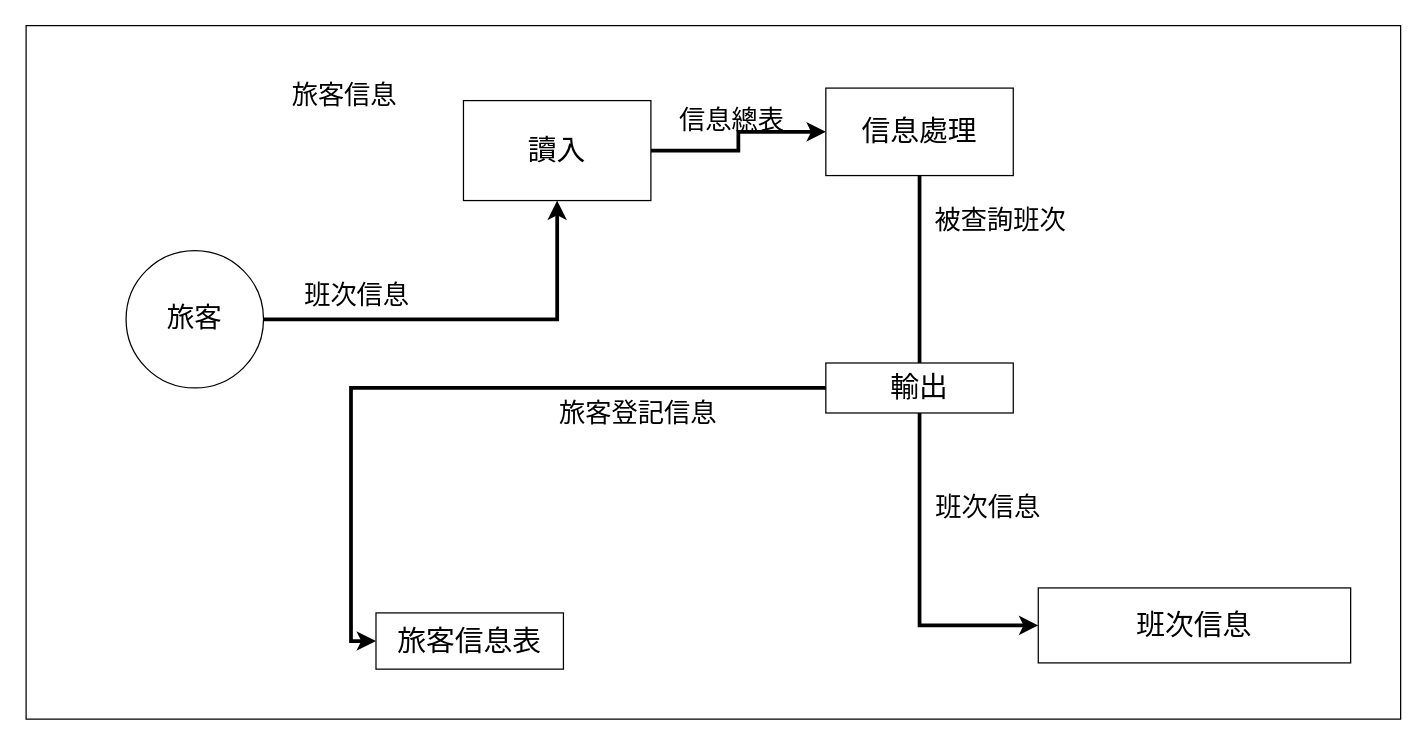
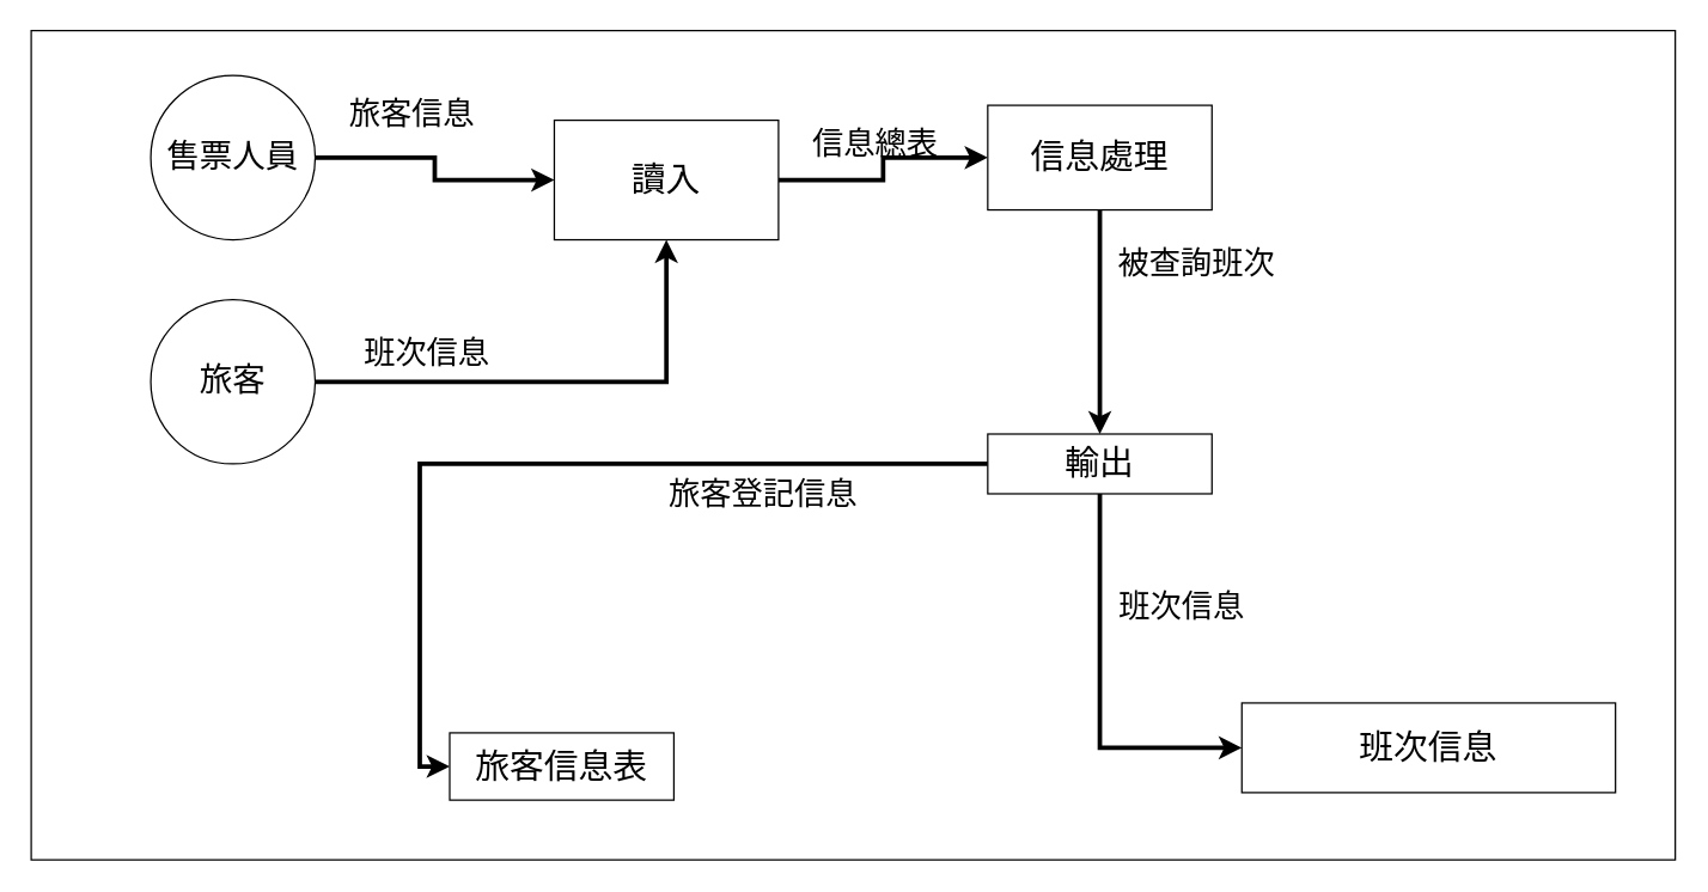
  <mxCell id="0" />
  <mxCell id="1" parent="0" />
  <mxCell id="2" value="" style="rounded=0;whiteSpace=wrap;html=1;" vertex="1" parent="1"><mxGeometry x="20" y="20" width="1100" height="555" as="geometry" /></mxCell>
+ <mxCell id="3" style="edgeStyle=orthogonalEdgeStyle;rounded=0;orthogonalLoop=1;jettySize=auto;html=1;exitX=1;exitY=0.5;exitDx=0;exitDy=0;strokeWidth=3;" edge="1" parent="1" source="4" target="6"><mxGeometry relative="1" as="geometry" /></mxCell>
+ <mxCell id="4" value="&lt;font style=&quot;font-size: 22px;&quot;&gt;售票人員&lt;/font&gt;" style="ellipse;whiteSpace=wrap;html=1;aspect=fixed;" vertex="1" parent="1"><mxGeometry x="100" y="50" width="110" height="110" as="geometry" /></mxCell>
  <mxCell id="5" style="edgeStyle=orthogonalEdgeStyle;rounded=0;orthogonalLoop=1;jettySize=auto;html=1;exitX=1;exitY=0.5;exitDx=0;exitDy=0;strokeWidth=3;" edge="1" parent="1" source="6" target="8"><mxGeometry relative="1" as="geometry" /></mxCell>
  <mxCell id="6" value="&lt;font style=&quot;font-size: 23px;&quot;&gt;讀入&lt;/font&gt;" style="rounded=0;whiteSpace=wrap;html=1;" vertex="1" parent="1"><mxGeometry x="370" y="80" width="150" height="80" as="geometry" /></mxCell>
- <mxCell id="7" style="edgeStyle=orthogonalEdgeStyle;rounded=0;orthogonalLoop=1;jettySize=auto;html=1;exitX=0.5;exitY=1;exitDx=0;exitDy=0;strokeWidth=3;endArrow=none;" edge="1" parent="1" source="8" target="10"><mxGeometry relative="1" as="geometry" /></mxCell>
+ <mxCell id="7" style="edgeStyle=orthogonalEdgeStyle;rounded=0;orthogonalLoop=1;jettySize=auto;html=1;exitX=0.5;exitY=1;exitDx=0;exitDy=0;strokeWidth=3;" edge="1" parent="1" source="8" target="10"><mxGeometry relative="1" as="geometry" /></mxCell>
  <mxCell id="8" value="&lt;span style=&quot;font-size: 23px;&quot;&gt;信息處理&lt;/span&gt;" style="rounded=0;whiteSpace=wrap;html=1;" vertex="1" parent="1"><mxGeometry x="660" y="70" width="150" height="70" as="geometry" /></mxCell>
  <mxCell id="9" style="edgeStyle=orthogonalEdgeStyle;rounded=0;orthogonalLoop=1;jettySize=auto;html=1;exitX=0;exitY=0.5;exitDx=0;exitDy=0;entryX=0;entryY=0.5;entryDx=0;entryDy=0;strokeWidth=3;" edge="1" parent="1" source="10" target="13"><mxGeometry relative="1" as="geometry" /></mxCell>
  <mxCell id="10" value="&lt;font style=&quot;font-size: 23px;&quot;&gt;輸出&lt;/font&gt;" style="rounded=0;whiteSpace=wrap;html=1;" vertex="1" parent="1"><mxGeometry x="660" y="290" width="150" height="40" as="geometry" /></mxCell>
  <mxCell id="11" style="edgeStyle=orthogonalEdgeStyle;rounded=0;orthogonalLoop=1;jettySize=auto;html=1;exitX=1;exitY=0.5;exitDx=0;exitDy=0;entryX=0.5;entryY=1;entryDx=0;entryDy=0;strokeWidth=3;" edge="1" parent="1" source="12" target="6"><mxGeometry relative="1" as="geometry" /></mxCell>
  <mxCell id="12" value="&lt;font style=&quot;font-size: 22px;&quot;&gt;旅客&lt;/font&gt;" style="ellipse;whiteSpace=wrap;html=1;aspect=fixed;" vertex="1" parent="1"><mxGeometry x="100" y="200" width="110" height="110" as="geometry" /></mxCell>
  <mxCell id="13" value="&lt;font style=&quot;font-size: 23px;&quot;&gt;旅客信息表&lt;/font&gt;" style="rounded=0;whiteSpace=wrap;html=1;" vertex="1" parent="1"><mxGeometry x="300" y="490" width="150" height="45" as="geometry" /></mxCell>
  <mxCell id="14" value="&lt;font style=&quot;font-size: 23px;&quot;&gt;班次信息&lt;/font&gt;" style="rounded=0;whiteSpace=wrap;html=1;" vertex="1" parent="1"><mxGeometry x="830" y="470" width="250" height="60" as="geometry" /></mxCell>
  <mxCell id="15" value="&lt;font style=&quot;font-size: 21px;&quot;&gt;被查詢班次&lt;br&gt;&lt;/font&gt;" style="text;html=1;strokeColor=none;fillColor=none;align=center;verticalAlign=middle;whiteSpace=wrap;rounded=0;" vertex="1" parent="1"><mxGeometry x="730" y="160" width="140" height="30" as="geometry" /></mxCell>
  <mxCell id="16" value="" style="endArrow=classic;html=1;rounded=0;exitX=0.5;exitY=1;exitDx=0;exitDy=0;entryX=0;entryY=0.5;entryDx=0;entryDy=0;strokeWidth=3;" edge="1" parent="1" source="10" target="14"><mxGeometry width="50" height="50" relative="1" as="geometry"><mxPoint x="910" y="340" as="sourcePoint" /><mxPoint x="960" y="290" as="targetPoint" /><Array as="points"><mxPoint x="735" y="500" /></Array></mxGeometry></mxCell>
  <mxCell id="17" value="&lt;font style=&quot;font-size: 21px;&quot;&gt;信息總表&lt;/font&gt;" style="text;html=1;strokeColor=none;fillColor=none;align=center;verticalAlign=middle;whiteSpace=wrap;rounded=0;" vertex="1" parent="1"><mxGeometry x="530" y="80" width="110" height="30" as="geometry" /></mxCell>
  <mxCell id="18" value="&lt;font style=&quot;font-size: 21px;&quot;&gt;旅客信息&lt;/font&gt;" style="text;html=1;strokeColor=none;fillColor=none;align=center;verticalAlign=middle;whiteSpace=wrap;rounded=0;" vertex="1" parent="1"><mxGeometry x="220" y="60" width="110" height="30" as="geometry" /></mxCell>
  <mxCell id="19" value="&lt;font style=&quot;font-size: 21px;&quot;&gt;班次信息&lt;/font&gt;" style="text;html=1;strokeColor=none;fillColor=none;align=center;verticalAlign=middle;whiteSpace=wrap;rounded=0;" vertex="1" parent="1"><mxGeometry x="230" y="220" width="110" height="30" as="geometry" /></mxCell>
  <mxCell id="20" value="&lt;font style=&quot;font-size: 21px;&quot;&gt;旅客登記信息&lt;/font&gt;" style="text;html=1;strokeColor=none;fillColor=none;align=center;verticalAlign=middle;whiteSpace=wrap;rounded=0;" vertex="1" parent="1"><mxGeometry x="440" y="315" width="140" height="30" as="geometry" /></mxCell>
  <mxCell id="21" value="&lt;font style=&quot;font-size: 21px;&quot;&gt;班次信息&lt;/font&gt;" style="text;html=1;strokeColor=none;fillColor=none;align=center;verticalAlign=middle;whiteSpace=wrap;rounded=0;" vertex="1" parent="1"><mxGeometry x="740" y="390" width="100" height="30" as="geometry" /></mxCell>
